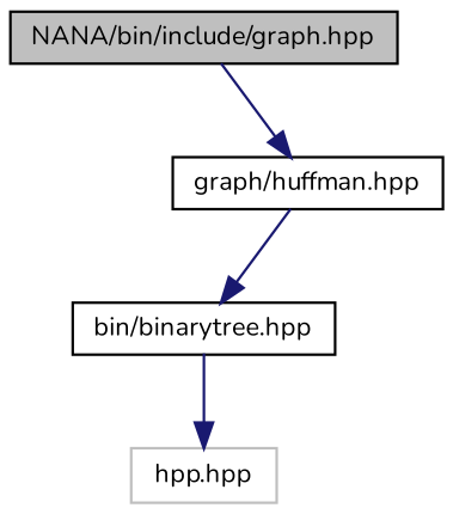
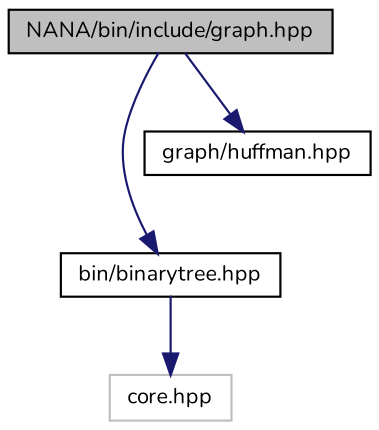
  digraph {
    fontname=Nunito
    node [color=black fillcolor=white fontname=Nunito fontsize=10 shape=record style=filled]
    edge [color=midnightblue fontname=Nunito fontsize=10 labelfontname=Helvetica labelfontsize=10 style=solid]
    n1 [fillcolor=grey75 fontcolor=black height=0.2 label="NANA/bin/include/graph.hpp" width=0.4]
    n2 [height=0.2 label="bin/binarytree.hpp" width=0.4]
    n3 [height=0.2 label="graph/huffman.hpp" width=0.4]
-   n4 [color=grey75 height=0.2 label="hpp.hpp" width=0.4]
-   n3 -> n2
+   n4 [color=grey75 height=0.2 label="core.hpp" width=0.4]
+   n1 -> n2
    n1 -> n3
    n2 -> n4
  }
